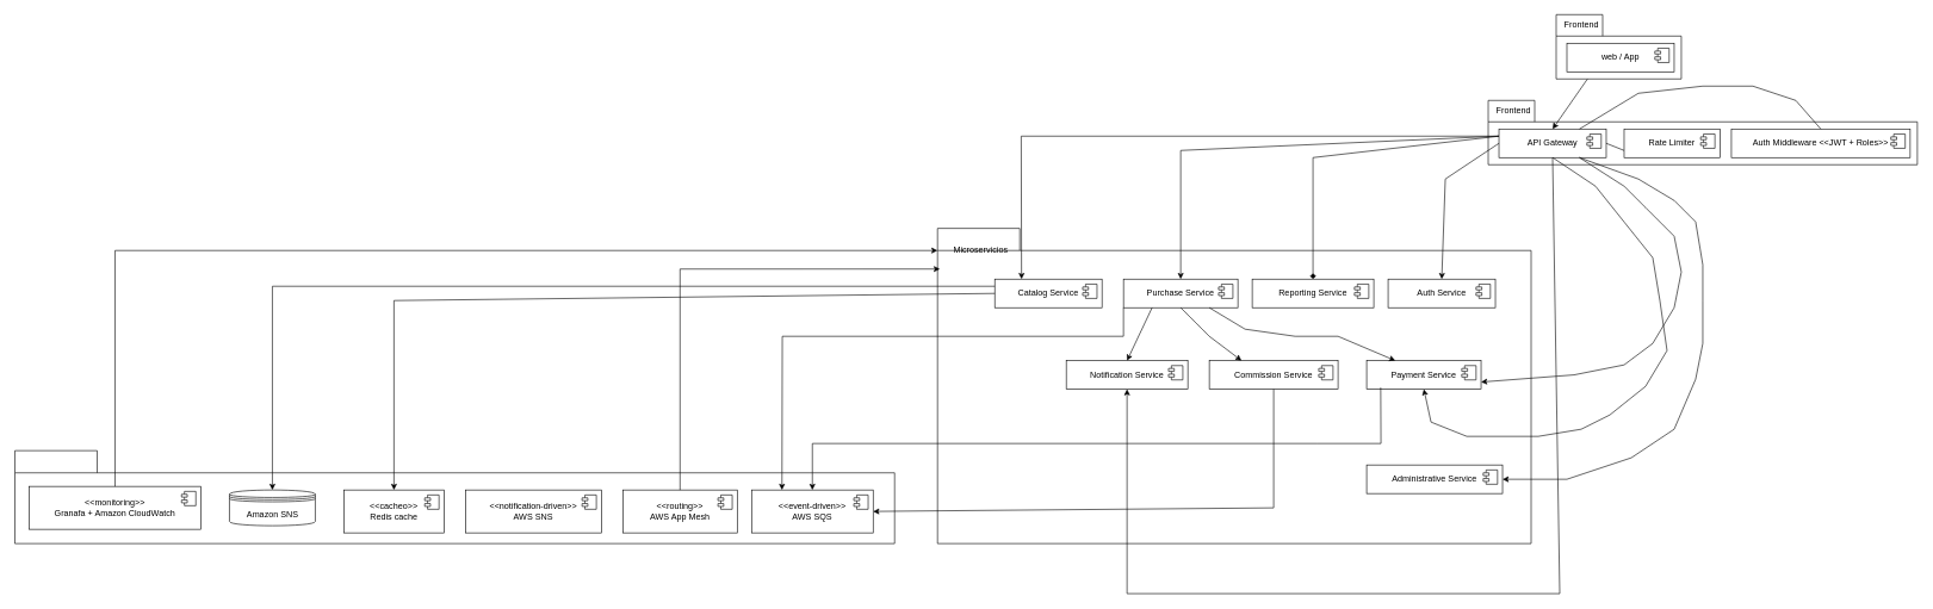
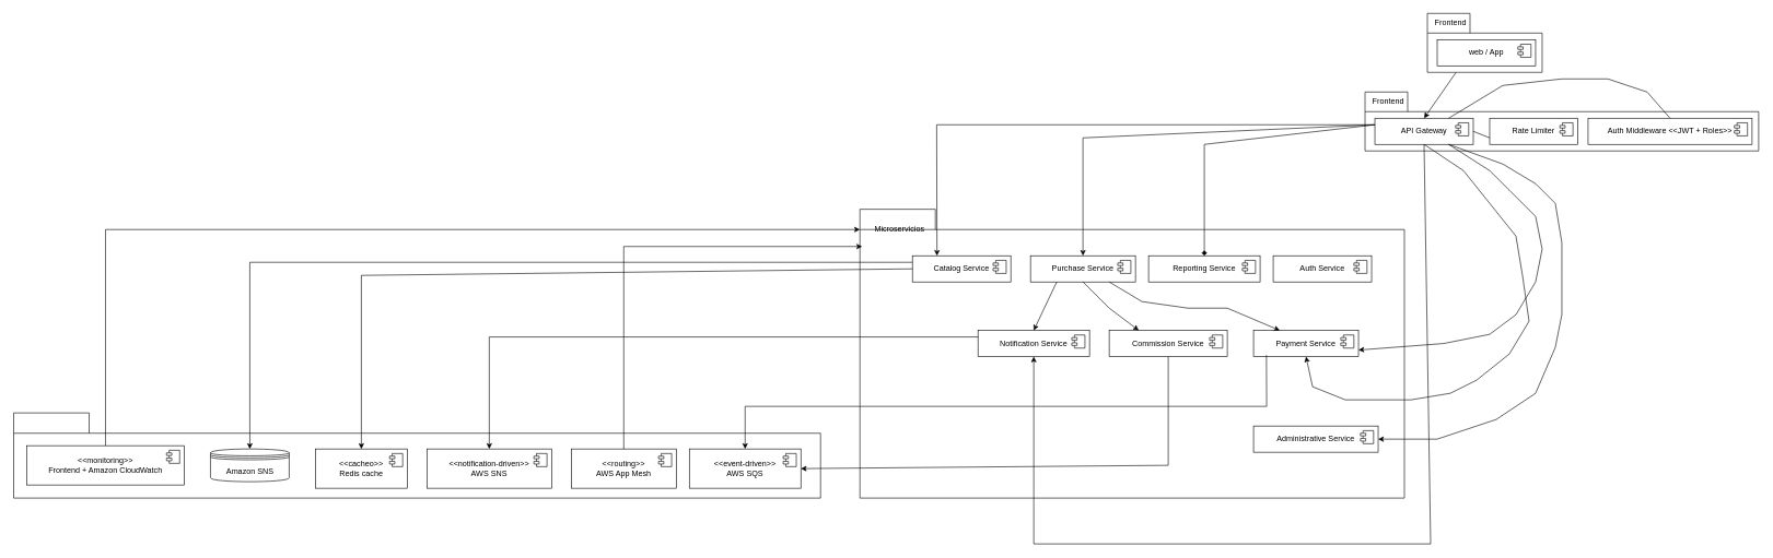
  <mxCell id="0" />
  <mxCell id="1" parent="0" />
  <mxCell id="2" value="" style="shape=folder;fontStyle=1;spacingTop=10;tabWidth=115;tabHeight=31;tabPosition=left;html=1;whiteSpace=wrap;" parent="1" vertex="1"><mxGeometry x="1310" y="319" width="830" height="441" as="geometry" /></mxCell>
  <mxCell id="3" value="" style="shape=folder;fontStyle=1;spacingTop=10;tabWidth=65;tabHeight=30;tabPosition=left;html=1;whiteSpace=wrap;" parent="1" vertex="1"><mxGeometry x="2175" y="20" width="175" height="90" as="geometry" /></mxCell>
  <mxCell id="4" value="Frontend" style="text;html=1;align=center;verticalAlign=middle;resizable=0;points=[];autosize=1;strokeColor=none;fillColor=none;" parent="1" vertex="1"><mxGeometry x="2175" y="20" width="70" height="30" as="geometry" /></mxCell>
  <mxCell id="5" value="web / App" style="html=1;dropTarget=0;whiteSpace=wrap;" parent="1" vertex="1"><mxGeometry x="2190" y="60" width="150" height="40" as="geometry" /></mxCell>
  <mxCell id="6" value="" style="shape=module;jettyWidth=8;jettyHeight=4;" parent="5" vertex="1"><mxGeometry x="1" width="20" height="20" relative="1" as="geometry"><mxPoint x="-27" y="7" as="offset" /></mxGeometry></mxCell>
  <mxCell id="7" value="Microservicios" style="text;html=1;align=center;verticalAlign=middle;resizable=0;points=[];autosize=1;strokeColor=none;fillColor=none;" parent="1" vertex="1"><mxGeometry x="1320" y="334" width="100" height="30" as="geometry" /></mxCell>
  <mxCell id="8" value="" style="shape=folder;fontStyle=1;spacingTop=10;tabWidth=65;tabHeight=30;tabPosition=left;html=1;whiteSpace=wrap;" parent="1" vertex="1"><mxGeometry x="2080" y="140" width="600" height="90" as="geometry" /></mxCell>
  <mxCell id="9" value="Frontend" style="text;html=1;align=center;verticalAlign=middle;resizable=0;points=[];autosize=1;strokeColor=none;fillColor=none;" parent="1" vertex="1"><mxGeometry x="2080" y="140" width="70" height="30" as="geometry" /></mxCell>
  <mxCell id="10" value="API Gateway" style="html=1;dropTarget=0;whiteSpace=wrap;" parent="1" vertex="1"><mxGeometry x="2095" y="180" width="150" height="40" as="geometry" /></mxCell>
  <mxCell id="11" value="" style="shape=module;jettyWidth=8;jettyHeight=4;" parent="10" vertex="1"><mxGeometry x="1" width="20" height="20" relative="1" as="geometry"><mxPoint x="-27" y="7" as="offset" /></mxGeometry></mxCell>
  <mxCell id="12" value="Rate Limiter" style="html=1;dropTarget=0;whiteSpace=wrap;" parent="1" vertex="1"><mxGeometry x="2270" y="180" width="134" height="40" as="geometry" /></mxCell>
  <mxCell id="13" value="" style="shape=module;jettyWidth=8;jettyHeight=4;" parent="12" vertex="1"><mxGeometry x="1" width="20" height="20" relative="1" as="geometry"><mxPoint x="-27" y="7" as="offset" /></mxGeometry></mxCell>
  <mxCell id="14" value="Auth Middleware &amp;lt;&amp;lt;JWT + Roles&amp;gt;&amp;gt;" style="html=1;dropTarget=0;whiteSpace=wrap;" parent="1" vertex="1"><mxGeometry x="2420" y="180" width="250" height="40" as="geometry" /></mxCell>
  <mxCell id="15" value="" style="shape=module;jettyWidth=8;jettyHeight=4;" parent="14" vertex="1"><mxGeometry x="1" width="20" height="20" relative="1" as="geometry"><mxPoint x="-27" y="7" as="offset" /></mxGeometry></mxCell>
  <mxCell id="16" value="Catalog Service" style="html=1;dropTarget=0;whiteSpace=wrap;" parent="1" vertex="1"><mxGeometry x="1390" y="390" width="150" height="40" as="geometry" /></mxCell>
  <mxCell id="17" value="" style="shape=module;jettyWidth=8;jettyHeight=4;" parent="16" vertex="1"><mxGeometry x="1" width="20" height="20" relative="1" as="geometry"><mxPoint x="-27" y="7" as="offset" /></mxGeometry></mxCell>
  <mxCell id="18" value="Purchase Service" style="html=1;dropTarget=0;whiteSpace=wrap;" parent="1" vertex="1"><mxGeometry x="1570" y="390" width="160" height="40" as="geometry" /></mxCell>
  <mxCell id="19" value="" style="shape=module;jettyWidth=8;jettyHeight=4;" parent="18" vertex="1"><mxGeometry x="1" width="20" height="20" relative="1" as="geometry"><mxPoint x="-27" y="7" as="offset" /></mxGeometry></mxCell>
  <mxCell id="20" value="Reporting Service" style="html=1;dropTarget=0;whiteSpace=wrap;" parent="1" vertex="1"><mxGeometry x="1750" y="390" width="170" height="40" as="geometry" /></mxCell>
  <mxCell id="21" value="" style="shape=module;jettyWidth=8;jettyHeight=4;" parent="20" vertex="1"><mxGeometry x="1" width="20" height="20" relative="1" as="geometry"><mxPoint x="-27" y="7" as="offset" /></mxGeometry></mxCell>
  <mxCell id="22" value="Auth Service" style="html=1;dropTarget=0;whiteSpace=wrap;" parent="1" vertex="1"><mxGeometry x="1940" y="390" width="150" height="40" as="geometry" /></mxCell>
  <mxCell id="23" value="" style="shape=module;jettyWidth=8;jettyHeight=4;" parent="22" vertex="1"><mxGeometry x="1" width="20" height="20" relative="1" as="geometry"><mxPoint x="-27" y="7" as="offset" /></mxGeometry></mxCell>
  <mxCell id="24" value="Notification Service" style="html=1;dropTarget=0;whiteSpace=wrap;" parent="1" vertex="1"><mxGeometry x="1490" y="504" width="170" height="40" as="geometry" /></mxCell>
  <mxCell id="25" value="" style="shape=module;jettyWidth=8;jettyHeight=4;" parent="24" vertex="1"><mxGeometry x="1" width="20" height="20" relative="1" as="geometry"><mxPoint x="-27" y="7" as="offset" /></mxGeometry></mxCell>
  <mxCell id="26" value="Commission Service" style="html=1;dropTarget=0;whiteSpace=wrap;" parent="1" vertex="1"><mxGeometry x="1690" y="504" width="180" height="40" as="geometry" /></mxCell>
  <mxCell id="27" value="" style="shape=module;jettyWidth=8;jettyHeight=4;" parent="26" vertex="1"><mxGeometry x="1" width="20" height="20" relative="1" as="geometry"><mxPoint x="-27" y="7" as="offset" /></mxGeometry></mxCell>
  <mxCell id="28" value="Payment Service" style="html=1;dropTarget=0;whiteSpace=wrap;" parent="1" vertex="1"><mxGeometry x="1910" y="504" width="160" height="40" as="geometry" /></mxCell>
  <mxCell id="29" value="" style="shape=module;jettyWidth=8;jettyHeight=4;" parent="28" vertex="1"><mxGeometry x="1" width="20" height="20" relative="1" as="geometry"><mxPoint x="-27" y="7" as="offset" /></mxGeometry></mxCell>
  <mxCell id="30" value="Administrative Service" style="html=1;dropTarget=0;whiteSpace=wrap;" parent="1" vertex="1"><mxGeometry x="1910" y="650" width="190" height="40" as="geometry" /></mxCell>
  <mxCell id="31" value="" style="shape=module;jettyWidth=8;jettyHeight=4;" parent="30" vertex="1"><mxGeometry x="1" width="20" height="20" relative="1" as="geometry"><mxPoint x="-27" y="7" as="offset" /></mxGeometry></mxCell>
  <mxCell id="32" value="" style="shape=folder;fontStyle=1;spacingTop=10;tabWidth=115;tabHeight=31;tabPosition=left;html=1;whiteSpace=wrap;" parent="1" vertex="1"><mxGeometry x="20" y="630" width="1230" height="130" as="geometry" /></mxCell>
- <mxCell id="33" value="&amp;lt;&amp;lt;monitoring&amp;gt;&amp;gt;&lt;div&gt;Granafa + Amazon CloudWatch&lt;/div&gt;" style="html=1;dropTarget=0;whiteSpace=wrap;" parent="1" vertex="1"><mxGeometry x="40" y="680" width="240" height="60" as="geometry" /></mxCell>
+ <mxCell id="33" value="&amp;lt;&amp;lt;monitoring&amp;gt;&amp;gt;&lt;div&gt;Frontend + Amazon CloudWatch&lt;/div&gt;" style="html=1;dropTarget=0;whiteSpace=wrap;" parent="1" vertex="1"><mxGeometry x="40" y="680" width="240" height="60" as="geometry" /></mxCell>
  <mxCell id="34" value="" style="shape=module;jettyWidth=8;jettyHeight=4;" parent="33" vertex="1"><mxGeometry x="1" width="20" height="20" relative="1" as="geometry"><mxPoint x="-27" y="7" as="offset" /></mxGeometry></mxCell>
  <mxCell id="35" value="" style="shape=datastore;whiteSpace=wrap;html=1;" parent="1" vertex="1"><mxGeometry x="320" y="685" width="120" height="50" as="geometry" /></mxCell>
  <mxCell id="36" value="Amazon SNS" style="text;html=1;align=center;verticalAlign=middle;resizable=0;points=[];autosize=1;strokeColor=none;fillColor=none;" parent="1" vertex="1"><mxGeometry x="330" y="705" width="100" height="30" as="geometry" /></mxCell>
  <mxCell id="37" value="&amp;lt;&amp;lt;cacheo&amp;gt;&amp;gt;&lt;div&gt;Redis cache&lt;/div&gt;" style="html=1;dropTarget=0;whiteSpace=wrap;" parent="1" vertex="1"><mxGeometry x="480" y="685" width="140" height="60" as="geometry" /></mxCell>
  <mxCell id="38" value="" style="shape=module;jettyWidth=8;jettyHeight=4;" parent="37" vertex="1"><mxGeometry x="1" width="20" height="20" relative="1" as="geometry"><mxPoint x="-27" y="7" as="offset" /></mxGeometry></mxCell>
  <mxCell id="39" value="&amp;lt;&amp;lt;notification-driven&amp;gt;&amp;gt;&lt;div&gt;AWS SNS&lt;/div&gt;" style="html=1;dropTarget=0;whiteSpace=wrap;" parent="1" vertex="1"><mxGeometry x="650" y="685" width="190" height="60" as="geometry" /></mxCell>
  <mxCell id="40" value="" style="shape=module;jettyWidth=8;jettyHeight=4;" parent="39" vertex="1"><mxGeometry x="1" width="20" height="20" relative="1" as="geometry"><mxPoint x="-27" y="7" as="offset" /></mxGeometry></mxCell>
  <mxCell id="41" value="&amp;lt;&amp;lt;routing&amp;gt;&amp;gt;&lt;div&gt;AWS App Mesh&lt;/div&gt;" style="html=1;dropTarget=0;whiteSpace=wrap;" parent="1" vertex="1"><mxGeometry x="870" y="685" width="160" height="60" as="geometry" /></mxCell>
  <mxCell id="42" value="" style="shape=module;jettyWidth=8;jettyHeight=4;" parent="41" vertex="1"><mxGeometry x="1" width="20" height="20" relative="1" as="geometry"><mxPoint x="-27" y="7" as="offset" /></mxGeometry></mxCell>
  <mxCell id="43" value="&amp;lt;&amp;lt;event-driven&amp;gt;&amp;gt;&lt;div&gt;AWS SQS&lt;/div&gt;" style="html=1;dropTarget=0;whiteSpace=wrap;" parent="1" vertex="1"><mxGeometry x="1050" y="685" width="170" height="60" as="geometry" /></mxCell>
  <mxCell id="44" value="" style="shape=module;jettyWidth=8;jettyHeight=4;" parent="43" vertex="1"><mxGeometry x="1" width="20" height="20" relative="1" as="geometry"><mxPoint x="-27" y="7" as="offset" /></mxGeometry></mxCell>
  <mxCell id="45" value="" style="endArrow=classic;html=1;rounded=0;exitX=0.25;exitY=1;exitDx=0;exitDy=0;exitPerimeter=0;entryX=0.5;entryY=0;entryDx=0;entryDy=0;" parent="1" source="3" target="10" edge="1"><mxGeometry width="50" height="50" relative="1" as="geometry"><mxPoint x="1850" y="160" as="sourcePoint" /><mxPoint y="110" as="targetPoint" x="1900" /></mxGeometry></mxCell>
  <mxCell id="46" value="" style="endArrow=none;html=1;rounded=0;exitX=1;exitY=0.5;exitDx=0;exitDy=0;entryX=0;entryY=0.75;entryDx=0;entryDy=0;" parent="1" source="10" target="12" edge="1"><mxGeometry width="50" height="50" relative="1" as="geometry"><mxPoint x="2290" y="340" as="sourcePoint" /><mxPoint x="2340" y="290" as="targetPoint" /></mxGeometry></mxCell>
  <mxCell id="47" value="" style="endArrow=none;html=1;rounded=0;exitX=0.75;exitY=0;exitDx=0;exitDy=0;entryX=0.5;entryY=0;entryDx=0;entryDy=0;" parent="1" source="10" target="14" edge="1"><mxGeometry width="50" height="50" relative="1" as="geometry"><mxPoint x="2310" y="320" as="sourcePoint" /><mxPoint x="2510" y="110" as="targetPoint" /><Array as="points"><mxPoint x="2290" y="130" /><mxPoint x="2380" y="120" /><mxPoint x="2450" y="120" /><mxPoint x="2510" y="140" /></Array></mxGeometry></mxCell>
  <mxCell id="48" value="" style="endArrow=classic;html=1;rounded=0;entryX=1;entryY=0.5;entryDx=0;entryDy=0;exitX=0.75;exitY=1;exitDx=0;exitDy=0;" parent="1" source="10" target="30" edge="1"><mxGeometry width="50" height="50" relative="1" as="geometry"><mxPoint x="2290" y="240" as="sourcePoint" /><mxPoint x="2500" y="410" as="targetPoint" /><Array as="points"><mxPoint x="2290" y="250" /><mxPoint x="2340" y="280" /><mxPoint x="2370" y="310" /><mxPoint x="2380" y="370" /><mxPoint x="2380" y="420" /><mxPoint x="2380" y="480" /><mxPoint x="2370" y="530" /><mxPoint x="2340" y="600" /><mxPoint x="2280" y="640" /><mxPoint x="2190" y="670" /></Array></mxGeometry></mxCell>
  <mxCell id="49" value="" style="endArrow=classic;html=1;rounded=0;entryX=1;entryY=0.75;entryDx=0;entryDy=0;exitX=0.75;exitY=1;exitDx=0;exitDy=0;" parent="1" source="10" target="28" edge="1"><mxGeometry width="50" height="50" relative="1" as="geometry"><mxPoint x="2340" y="330" as="sourcePoint" /><mxPoint x="2280" y="510" as="targetPoint" /><Array as="points"><mxPoint x="2270" y="260" /><mxPoint x="2300" y="290" /><mxPoint x="2340" y="330" /><mxPoint x="2350" y="380" /><mxPoint x="2340" y="430" /><mxPoint x="2310" y="480" /><mxPoint x="2270" y="510" /><mxPoint x="2200" y="524" /></Array></mxGeometry></mxCell>
  <mxCell id="50" value="" style="endArrow=classic;html=1;rounded=0;entryX=0.5;entryY=1;entryDx=0;entryDy=0;exitX=0.5;exitY=1;exitDx=0;exitDy=0;" parent="1" source="10" target="28" edge="1"><mxGeometry width="50" height="50" relative="1" as="geometry"><mxPoint x="2260" y="390" as="sourcePoint" /><mxPoint x="2280" y="570" as="targetPoint" /><Array as="points"><mxPoint x="2230" y="260" /><mxPoint x="2270" y="310" /><mxPoint x="2310" y="360" /><mxPoint x="2320" y="420" /><mxPoint x="2330" y="490" /><mxPoint x="2300" y="540" /><mxPoint x="2250" y="580" /><mxPoint x="2210" y="600" /><mxPoint x="2150" y="610" /><mxPoint x="2050" y="610" /><mxPoint x="2000" y="590" /></Array></mxGeometry></mxCell>
  <mxCell id="51" value="" style="endArrow=classic;html=1;rounded=0;exitX=0.5;exitY=1;exitDx=0;exitDy=0;entryX=0.5;entryY=1;entryDx=0;entryDy=0;" parent="1" source="10" target="24" edge="1"><mxGeometry width="50" height="50" relative="1" as="geometry"><mxPoint x="2190" y="380" as="sourcePoint" /><mxPoint x="1610" y="820" as="targetPoint" /><Array as="points"><mxPoint x="2180" y="830" /><mxPoint x="1575" y="830" /></Array></mxGeometry></mxCell>
  <mxCell id="52" value="" style="endArrow=classic;html=1;rounded=0;exitX=0;exitY=0.25;exitDx=0;exitDy=0;entryX=0.25;entryY=0;entryDx=0;entryDy=0;" parent="1" source="10" target="16" edge="1"><mxGeometry width="50" height="50" relative="1" as="geometry"><mxPoint x="1500" y="240" as="sourcePoint" /><mxPoint x="1550" y="190" as="targetPoint" /><Array as="points"><mxPoint x="1427" y="190" /></Array></mxGeometry></mxCell>
  <mxCell id="53" value="" style="endArrow=classic;html=1;rounded=0;exitX=0;exitY=0.25;exitDx=0;exitDy=0;entryX=0.5;entryY=0;entryDx=0;entryDy=0;" parent="1" source="10" target="18" edge="1"><mxGeometry width="50" height="50" relative="1" as="geometry"><mxPoint x="1650" y="300" as="sourcePoint" /><mxPoint x="1700" y="250" as="targetPoint" /><Array as="points"><mxPoint x="1650" y="210" /></Array></mxGeometry></mxCell>
  <mxCell id="54" value="" style="endArrow=diamond;html=1;rounded=0;exitX=0;exitY=0.25;exitDx=0;exitDy=0;entryX=0.5;entryY=0;entryDx=0;entryDy=0;" parent="1" source="10" target="20" edge="1"><mxGeometry width="50" height="50" relative="1" as="geometry"><mxPoint x="1760" y="320" as="sourcePoint" /><mxPoint x="1810" y="270" as="targetPoint" /><Array as="points"><mxPoint x="1835" y="220" /></Array></mxGeometry></mxCell>
- <mxCell id="55" value="" style="endArrow=classic;html=1;rounded=0;exitX=0;exitY=0.5;exitDx=0;exitDy=0;entryX=0.5;entryY=0;entryDx=0;entryDy=0;" parent="1" source="10" target="22" edge="1"><mxGeometry width="50" height="50" relative="1" as="geometry"><mxPoint x="1930" y="310" as="sourcePoint" /><mxPoint x="1980" y="260" as="targetPoint" /><Array as="points"><mxPoint x="2020" y="250" /></Array></mxGeometry></mxCell>
  <mxCell id="56" value="" style="endArrow=classic;html=1;rounded=0;exitX=0.5;exitY=0;exitDx=0;exitDy=0;entryX=0;entryY=0;entryDx=0;entryDy=31;entryPerimeter=0;" parent="1" source="33" target="2" edge="1"><mxGeometry width="50" height="50" relative="1" as="geometry"><mxPoint x="430" y="480" as="sourcePoint" /><mxPoint x="480" y="430" as="targetPoint" /><Array as="points"><mxPoint x="160" y="350" /></Array></mxGeometry></mxCell>
  <mxCell id="57" value="" style="endArrow=classic;html=1;rounded=0;exitX=0;exitY=0.25;exitDx=0;exitDy=0;entryX=0.5;entryY=0;entryDx=0;entryDy=0;" parent="1" source="16" target="35" edge="1"><mxGeometry width="50" height="50" relative="1" as="geometry"><mxPoint x="570" y="520" as="sourcePoint" /><mxPoint x="620" y="470" as="targetPoint" /><Array as="points"><mxPoint x="380" y="400" /></Array></mxGeometry></mxCell>
  <mxCell id="58" value="" style="endArrow=classic;html=1;rounded=0;exitX=0;exitY=0.5;exitDx=0;exitDy=0;entryX=0.5;entryY=0;entryDx=0;entryDy=0;" parent="1" source="16" target="37" edge="1"><mxGeometry width="50" height="50" relative="1" as="geometry"><mxPoint x="580" y="570" as="sourcePoint" /><mxPoint x="630" y="520" as="targetPoint" /><Array as="points"><mxPoint x="550" y="420" /></Array></mxGeometry></mxCell>
- <mxCell id="59" value="" style="endArrow=classic;html=1;rounded=0;entryX=0.25;entryY=0;entryDx=0;entryDy=0;exitX=0;exitY=1;exitDx=0;exitDy=0;" parent="1" source="18" target="43" edge="1"><mxGeometry width="50" height="50" relative="1" as="geometry"><mxPoint x="950" y="550" as="sourcePoint" /><mxPoint x="1000" y="500" as="targetPoint" /><Array as="points"><mxPoint x="1570" y="470" /><mxPoint x="1093" y="470" /></Array></mxGeometry></mxCell>
  <mxCell id="60" value="" style="endArrow=classic;html=1;rounded=0;exitX=0.25;exitY=1;exitDx=0;exitDy=0;entryX=0.5;entryY=0;entryDx=0;entryDy=0;" parent="1" source="18" target="24" edge="1"><mxGeometry width="50" height="50" relative="1" as="geometry"><mxPoint x="1380" y="890" as="sourcePoint" /><mxPoint x="1430" y="840" as="targetPoint" /></mxGeometry></mxCell>
  <mxCell id="61" value="" style="endArrow=classic;html=1;rounded=0;entryX=0.25;entryY=0;entryDx=0;entryDy=0;exitX=0.5;exitY=1;exitDx=0;exitDy=0;" parent="1" source="18" target="26" edge="1"><mxGeometry width="50" height="50" relative="1" as="geometry"><mxPoint x="1410" y="940" as="sourcePoint" /><mxPoint x="1460" y="890" as="targetPoint" /><Array as="points"><mxPoint x="1690" y="470" /></Array></mxGeometry></mxCell>
  <mxCell id="62" value="" style="endArrow=classic;html=1;rounded=0;entryX=0.25;entryY=0;entryDx=0;entryDy=0;exitX=0.75;exitY=1;exitDx=0;exitDy=0;" parent="1" source="18" target="28" edge="1"><mxGeometry width="50" height="50" relative="1" as="geometry"><mxPoint x="1620" y="940" as="sourcePoint" /><mxPoint x="1670" y="890" as="targetPoint" /><Array as="points"><mxPoint x="1740" y="460" /><mxPoint x="1810" y="470" /><mxPoint x="1870" y="470" /></Array></mxGeometry></mxCell>
+ <mxCell id="63" value="" style="endArrow=classic;html=1;rounded=0;entryX=0.5;entryY=0;entryDx=0;entryDy=0;exitX=0;exitY=0.25;exitDx=0;exitDy=0;" parent="1" source="24" target="39" edge="1"><mxGeometry width="50" height="50" relative="1" as="geometry"><mxPoint x="730" y="890" as="sourcePoint" /><mxPoint x="780" y="840" as="targetPoint" /><Array as="points"><mxPoint x="745" y="514" /></Array></mxGeometry></mxCell>
  <mxCell id="64" value="" style="endArrow=classic;html=1;rounded=0;entryX=1;entryY=0.5;entryDx=0;entryDy=0;exitX=0.5;exitY=1;exitDx=0;exitDy=0;" parent="1" source="26" target="43" edge="1"><mxGeometry width="50" height="50" relative="1" as="geometry"><mxPoint x="1190" y="940" as="sourcePoint" /><mxPoint x="1240" y="890" as="targetPoint" /><Array as="points"><mxPoint x="1780" y="710" /></Array></mxGeometry></mxCell>
  <mxCell id="65" value="" style="endArrow=classic;html=1;rounded=0;exitX=0.123;exitY=0.942;exitDx=0;exitDy=0;entryX=0.5;entryY=0;entryDx=0;entryDy=0;exitPerimeter=0;" parent="1" source="28" target="43" edge="1"><mxGeometry width="50" height="50" relative="1" as="geometry"><mxPoint x="1410" y="910" as="sourcePoint" /><mxPoint x="1460" y="860" as="targetPoint" /><Array as="points"><mxPoint x="1930" y="620" /><mxPoint x="1840" y="620" /><mxPoint x="1135" y="620" /></Array></mxGeometry></mxCell>
  <mxCell id="66" style="edgeStyle=orthogonalEdgeStyle;rounded=0;orthogonalLoop=1;jettySize=auto;html=1;exitX=0.5;exitY=0;exitDx=0;exitDy=0;entryX=0.004;entryY=0.129;entryDx=0;entryDy=0;entryPerimeter=0;" edge="1" parent="1" source="41" target="2"><mxGeometry relative="1" as="geometry" /></mxCell>
